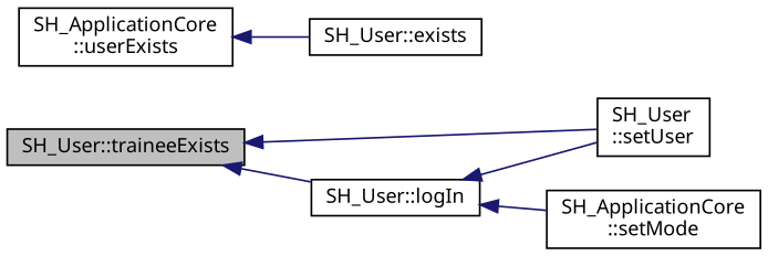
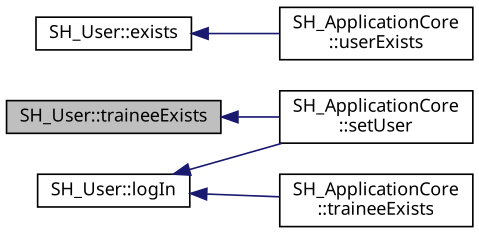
  digraph {
    rankdir=LR
    node [color=black fontname=Verdana fontsize=11 shape=record]
    edge [color=midnightblue dir=back fontname=Verdana fontsize=11 labelfontname=Verdana labelfontsize=11 style=solid]
    n1 [fillcolor=grey75 fontcolor=black height=0.2 label="SH_User::traineeExists" style=filled width=0.4]
    n2 [height=0.2 label="SH_User::logIn" width=0.4]
-   n3 [height=0.2 label="SH_User\l::setUser" width=0.4]
+   n3 [height=0.2 label="SH_ApplicationCore\l::setUser" width=0.4]
    n4 [height=0.2 label="SH_User::exists" width=0.4]
    n5 [height=0.2 label="SH_ApplicationCore\l::userExists" width=0.4]
-   n6 [height=0.2 label="SH_ApplicationCore\l::setMode" width=0.4]
-   n1 -> n2
+   n6 [height=0.2 label="SH_ApplicationCore\l::traineeExists" width=0.4]
    n1 -> n3
    n2 -> n3
    n2 -> n6
-   n5 -> n4
+   n4 -> n5
  }
